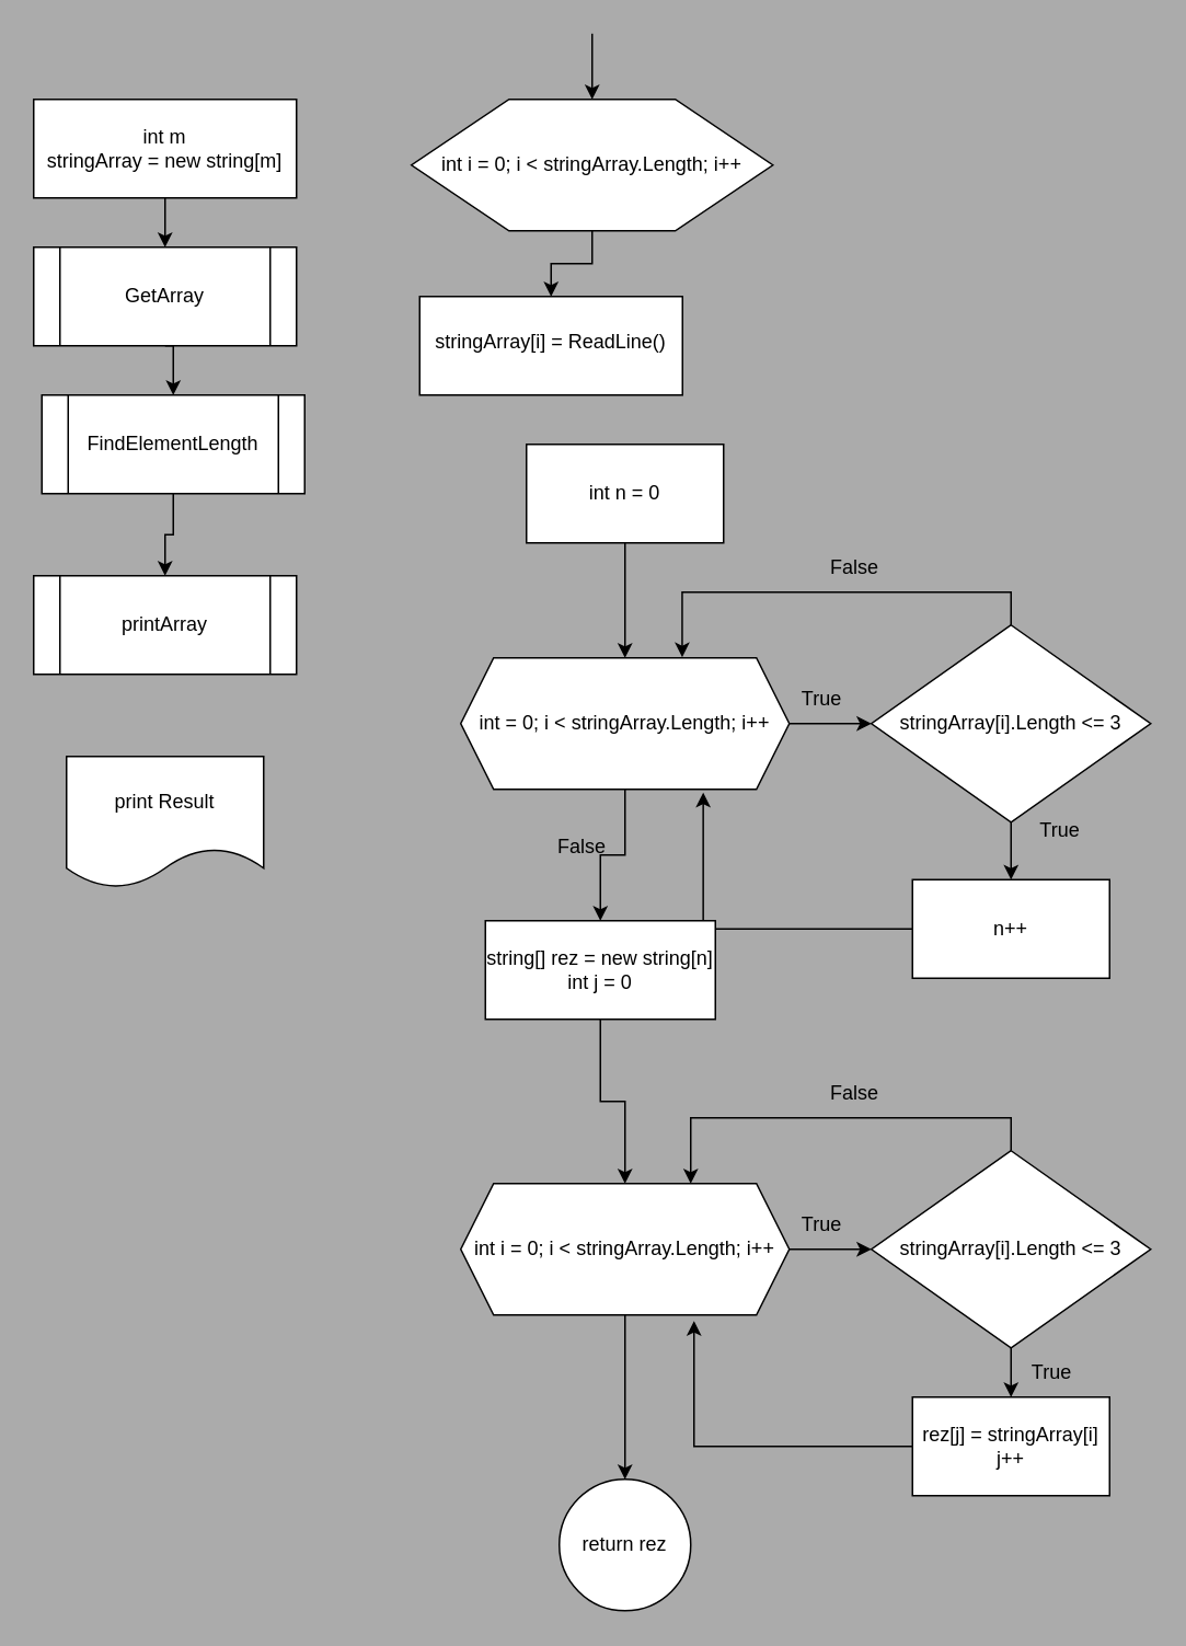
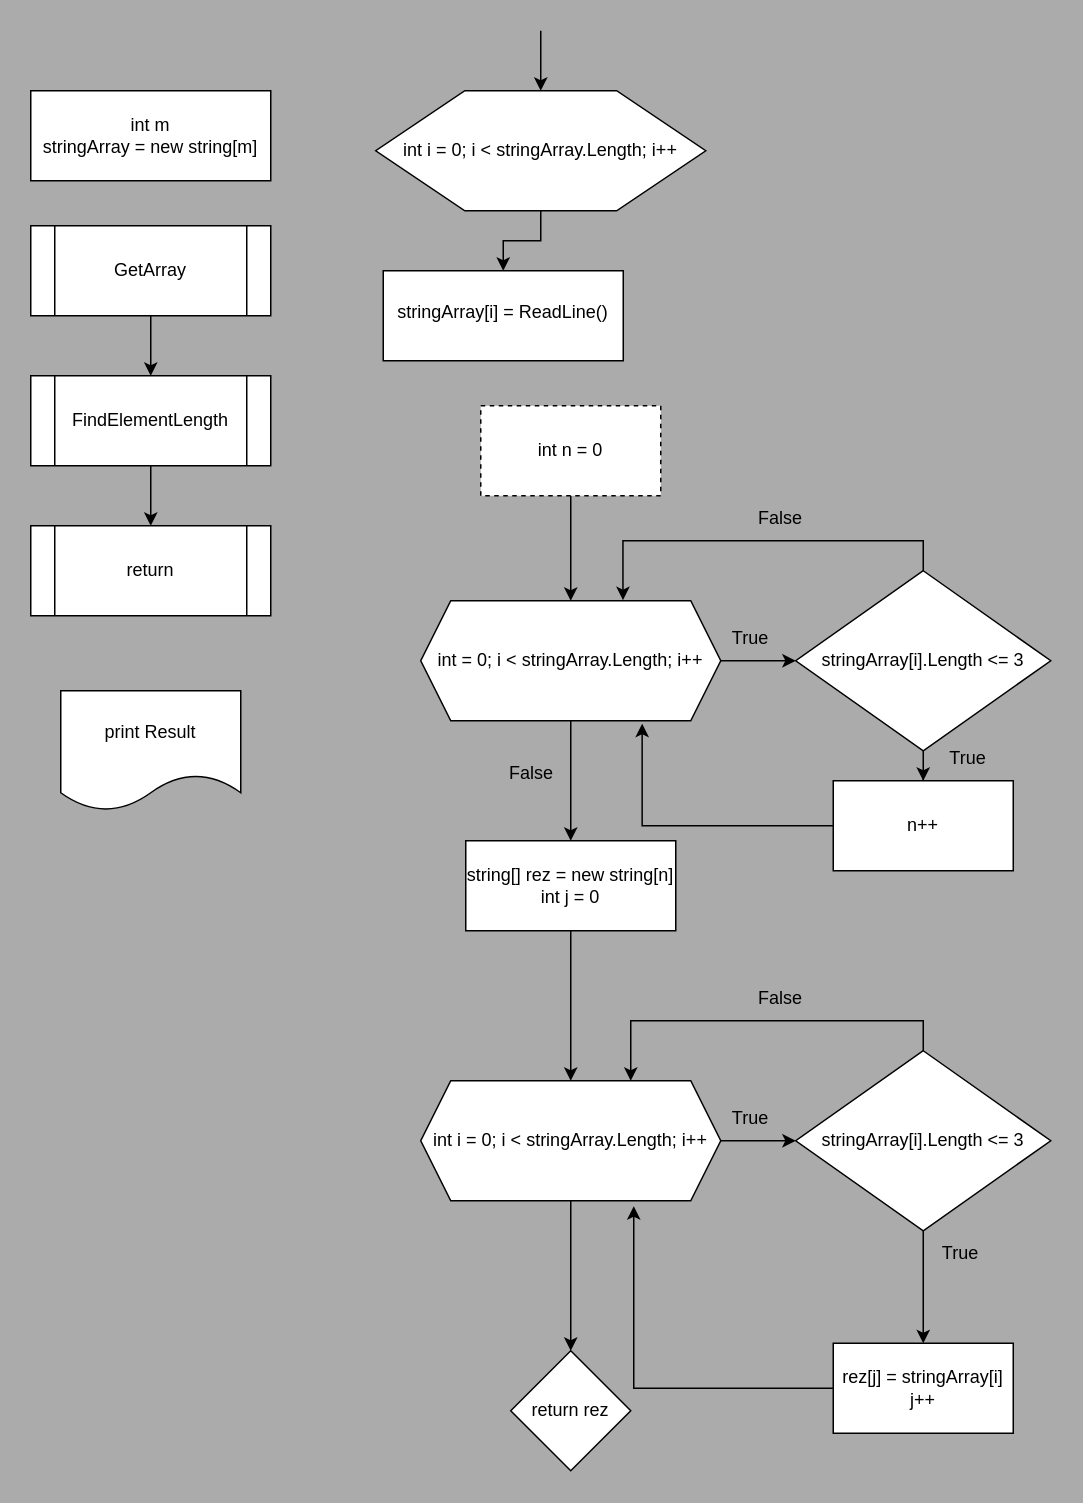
  <mxCell id="0" />
  <mxCell id="1" parent="0" />
- <mxCell id="2" style="edgeStyle=orthogonalEdgeStyle;rounded=0;orthogonalLoop=1;jettySize=auto;html=1;exitX=0.5;exitY=1;exitDx=0;exitDy=0;entryX=0.5;entryY=0;entryDx=0;entryDy=0;" edge="1" parent="1" source="3" target="5"><mxGeometry relative="1" as="geometry" /></mxCell>
  <mxCell id="3" value="int m&lt;br&gt;stringArray = new string[m]" style="rounded=0;whiteSpace=wrap;html=1;" vertex="1" parent="1"><mxGeometry x="20" y="60" width="160" height="60" as="geometry" /></mxCell>
  <mxCell id="4" style="edgeStyle=orthogonalEdgeStyle;rounded=0;orthogonalLoop=1;jettySize=auto;html=1;exitX=0.5;exitY=1;exitDx=0;exitDy=0;entryX=0.5;entryY=0;entryDx=0;entryDy=0;" edge="1" parent="1" source="5" target="7"><mxGeometry relative="1" as="geometry" /></mxCell>
  <mxCell id="5" value="GetArray" style="shape=process;whiteSpace=wrap;html=1;backgroundOutline=1;" vertex="1" parent="1"><mxGeometry x="20" y="150" width="160" height="60" as="geometry" /></mxCell>
  <mxCell id="6" style="edgeStyle=orthogonalEdgeStyle;rounded=0;orthogonalLoop=1;jettySize=auto;html=1;exitX=0.5;exitY=1;exitDx=0;exitDy=0;entryX=0.5;entryY=0;entryDx=0;entryDy=0;" edge="1" parent="1" source="7" target="8"><mxGeometry relative="1" as="geometry" /></mxCell>
- <mxCell id="7" value="FindElementLength" style="shape=process;whiteSpace=wrap;html=1;backgroundOutline=1;" vertex="1" parent="1"><mxGeometry x="25" y="240" width="160" height="60" as="geometry" /></mxCell>
- <mxCell id="8" value="printArray" style="shape=process;whiteSpace=wrap;html=1;backgroundOutline=1;" vertex="1" parent="1"><mxGeometry x="20" y="350" width="160" height="60" as="geometry" /></mxCell>
+ <mxCell id="7" value="FindElementLength" style="shape=process;whiteSpace=wrap;html=1;backgroundOutline=1;" vertex="1" parent="1"><mxGeometry x="20" y="250" width="160" height="60" as="geometry" /></mxCell>
+ <mxCell id="8" value="return" style="shape=process;whiteSpace=wrap;html=1;backgroundOutline=1;" vertex="1" parent="1"><mxGeometry x="20" y="350" width="160" height="60" as="geometry" /></mxCell>
  <mxCell id="9" value="print Result" style="shape=document;whiteSpace=wrap;html=1;boundedLbl=1;" vertex="1" parent="1"><mxGeometry x="40" y="460" width="120" height="80" as="geometry" /></mxCell>
  <mxCell id="10" value="" style="endArrow=classic;html=1;rounded=0;entryX=0.5;entryY=0;entryDx=0;entryDy=0;entryPerimeter=0;" edge="1" parent="1" target="12"><mxGeometry width="50" height="50" relative="1" as="geometry"><mxPoint x="360" y="20" as="sourcePoint" /><mxPoint x="360" y="70" as="targetPoint" /></mxGeometry></mxCell>
  <mxCell id="11" value="" style="edgeStyle=orthogonalEdgeStyle;rounded=0;orthogonalLoop=1;jettySize=auto;html=1;" edge="1" parent="1" source="12" target="14"><mxGeometry relative="1" as="geometry" /></mxCell>
  <mxCell id="12" value="" style="verticalLabelPosition=bottom;verticalAlign=top;html=1;shape=hexagon;perimeter=hexagonPerimeter2;arcSize=6;size=0.27;" vertex="1" parent="1"><mxGeometry x="250" y="60" width="220" height="80" as="geometry" /></mxCell>
  <mxCell id="13" value="int i = 0; i &amp;lt; stringArray.Length; i++" style="text;html=1;strokeColor=none;fillColor=none;align=center;verticalAlign=middle;whiteSpace=wrap;rounded=0;" vertex="1" parent="1"><mxGeometry x="260" y="85" width="200" height="30" as="geometry" /></mxCell>
  <mxCell id="14" value="&lt;br&gt;stringArray[i] = ReadLine()" style="whiteSpace=wrap;html=1;verticalAlign=top;arcSize=6;" vertex="1" parent="1"><mxGeometry x="255" y="180" width="160" height="60" as="geometry" /></mxCell>
  <mxCell id="15" value="" style="edgeStyle=orthogonalEdgeStyle;rounded=0;orthogonalLoop=1;jettySize=auto;html=1;" edge="1" parent="1" source="16" target="19"><mxGeometry relative="1" as="geometry" /></mxCell>
- <mxCell id="16" value="int n = 0" style="rounded=0;whiteSpace=wrap;html=1;" vertex="1" parent="1"><mxGeometry x="320" y="270" width="120" height="60" as="geometry" /></mxCell>
+ <mxCell id="16" value="int n = 0" style="rounded=0;whiteSpace=wrap;html=1;dashed=1;" vertex="1" parent="1"><mxGeometry x="320" y="270" width="120" height="60" as="geometry" /></mxCell>
  <mxCell id="17" value="" style="edgeStyle=orthogonalEdgeStyle;rounded=0;orthogonalLoop=1;jettySize=auto;html=1;" edge="1" parent="1" source="19" target="22"><mxGeometry relative="1" as="geometry" /></mxCell>
  <mxCell id="18" value="" style="edgeStyle=orthogonalEdgeStyle;rounded=0;orthogonalLoop=1;jettySize=auto;html=1;" edge="1" parent="1" source="19" target="29"><mxGeometry relative="1" as="geometry" /></mxCell>
  <mxCell id="19" value="int = 0; i &amp;lt; stringArray.Length; i++" style="shape=hexagon;perimeter=hexagonPerimeter2;whiteSpace=wrap;html=1;fixedSize=1;rounded=0;" vertex="1" parent="1"><mxGeometry x="280" y="400" width="200" height="80" as="geometry" /></mxCell>
  <mxCell id="20" value="" style="edgeStyle=orthogonalEdgeStyle;rounded=0;orthogonalLoop=1;jettySize=auto;html=1;" edge="1" parent="1" source="22" target="24"><mxGeometry relative="1" as="geometry" /></mxCell>
  <mxCell id="21" style="edgeStyle=orthogonalEdgeStyle;rounded=0;orthogonalLoop=1;jettySize=auto;html=1;exitX=0.5;exitY=0;exitDx=0;exitDy=0;entryX=0.674;entryY=-0.005;entryDx=0;entryDy=0;entryPerimeter=0;" edge="1" parent="1" source="22" target="19"><mxGeometry relative="1" as="geometry" /></mxCell>
  <mxCell id="22" value="stringArray[i].Length &amp;lt;= 3" style="rhombus;whiteSpace=wrap;html=1;rounded=0;" vertex="1" parent="1"><mxGeometry x="530" y="380" width="170" height="120" as="geometry" /></mxCell>
  <mxCell id="23" style="edgeStyle=orthogonalEdgeStyle;rounded=0;orthogonalLoop=1;jettySize=auto;html=1;exitX=0;exitY=0.5;exitDx=0;exitDy=0;entryX=0.738;entryY=1.025;entryDx=0;entryDy=0;entryPerimeter=0;" edge="1" parent="1" source="24" target="19"><mxGeometry relative="1" as="geometry" /></mxCell>
- <mxCell id="24" value="n++" style="whiteSpace=wrap;html=1;rounded=0;" vertex="1" parent="1"><mxGeometry x="555" y="535" width="120" height="60" as="geometry" /></mxCell>
+ <mxCell id="24" value="n++" style="whiteSpace=wrap;html=1;rounded=0;" vertex="1" parent="1"><mxGeometry x="555" y="520" width="120" height="60" as="geometry" /></mxCell>
  <mxCell id="25" value="True" style="text;html=1;strokeColor=none;fillColor=none;align=center;verticalAlign=middle;whiteSpace=wrap;rounded=0;" vertex="1" parent="1"><mxGeometry x="615" y="490" width="60" height="30" as="geometry" /></mxCell>
  <mxCell id="26" value="False" style="text;html=1;strokeColor=none;fillColor=none;align=center;verticalAlign=middle;whiteSpace=wrap;rounded=0;" vertex="1" parent="1"><mxGeometry x="490" y="330" width="60" height="30" as="geometry" /></mxCell>
  <mxCell id="27" value="True" style="text;html=1;strokeColor=none;fillColor=none;align=center;verticalAlign=middle;whiteSpace=wrap;rounded=0;" vertex="1" parent="1"><mxGeometry x="470" y="410" width="60" height="30" as="geometry" /></mxCell>
  <mxCell id="28" value="" style="edgeStyle=orthogonalEdgeStyle;rounded=0;orthogonalLoop=1;jettySize=auto;html=1;" edge="1" parent="1" source="29" target="33"><mxGeometry relative="1" as="geometry" /></mxCell>
- <mxCell id="29" value="string[] rez = new string[n]&lt;br&gt;int j = 0" style="whiteSpace=wrap;html=1;rounded=0;" vertex="1" parent="1"><mxGeometry x="295" y="560" width="140" height="60" as="geometry" /></mxCell>
+ <mxCell id="29" value="string[] rez = new string[n]&lt;br&gt;int j = 0" style="whiteSpace=wrap;html=1;rounded=0;" vertex="1" parent="1"><mxGeometry x="310" y="560" width="140" height="60" as="geometry" /></mxCell>
  <mxCell id="30" value="False" style="text;html=1;strokeColor=none;fillColor=none;align=center;verticalAlign=middle;whiteSpace=wrap;rounded=0;" vertex="1" parent="1"><mxGeometry x="324" y="500" width="60" height="30" as="geometry" /></mxCell>
  <mxCell id="31" value="" style="edgeStyle=orthogonalEdgeStyle;rounded=0;orthogonalLoop=1;jettySize=auto;html=1;" edge="1" parent="1" source="33" target="36"><mxGeometry relative="1" as="geometry" /></mxCell>
  <mxCell id="32" value="" style="edgeStyle=orthogonalEdgeStyle;rounded=0;orthogonalLoop=1;jettySize=auto;html=1;" edge="1" parent="1" source="33" target="42"><mxGeometry relative="1" as="geometry" /></mxCell>
  <mxCell id="33" value="int i = 0; i &amp;lt; stringArray.Length; i++" style="shape=hexagon;perimeter=hexagonPerimeter2;whiteSpace=wrap;html=1;fixedSize=1;rounded=0;" vertex="1" parent="1"><mxGeometry x="280" y="720" width="200" height="80" as="geometry" /></mxCell>
  <mxCell id="34" style="edgeStyle=orthogonalEdgeStyle;rounded=0;orthogonalLoop=1;jettySize=auto;html=1;exitX=0.5;exitY=0;exitDx=0;exitDy=0;entryX=0.7;entryY=0;entryDx=0;entryDy=0;entryPerimeter=0;" edge="1" parent="1" source="36" target="33"><mxGeometry relative="1" as="geometry" /></mxCell>
  <mxCell id="35" value="" style="edgeStyle=orthogonalEdgeStyle;rounded=0;orthogonalLoop=1;jettySize=auto;html=1;" edge="1" parent="1" source="36" target="38"><mxGeometry relative="1" as="geometry" /></mxCell>
  <mxCell id="36" value="stringArray[i].Length &amp;lt;= 3" style="rhombus;whiteSpace=wrap;html=1;rounded=0;" vertex="1" parent="1"><mxGeometry x="530" y="700" width="170" height="120" as="geometry" /></mxCell>
  <mxCell id="37" style="edgeStyle=orthogonalEdgeStyle;rounded=0;orthogonalLoop=1;jettySize=auto;html=1;exitX=0;exitY=0.5;exitDx=0;exitDy=0;entryX=0.71;entryY=1.045;entryDx=0;entryDy=0;entryPerimeter=0;" edge="1" parent="1" source="38" target="33"><mxGeometry relative="1" as="geometry" /></mxCell>
- <mxCell id="38" value="rez[j] = stringArray[i]&lt;br&gt;j++" style="whiteSpace=wrap;html=1;rounded=0;" vertex="1" parent="1"><mxGeometry x="555" y="850" width="120" height="60" as="geometry" /></mxCell>
+ <mxCell id="38" value="rez[j] = stringArray[i]&lt;br&gt;j++" style="whiteSpace=wrap;html=1;rounded=0;" vertex="1" parent="1"><mxGeometry x="555" y="895" width="120" height="60" as="geometry" /></mxCell>
  <mxCell id="39" value="True" style="text;html=1;strokeColor=none;fillColor=none;align=center;verticalAlign=middle;whiteSpace=wrap;rounded=0;" vertex="1" parent="1"><mxGeometry x="470" y="730" width="60" height="30" as="geometry" /></mxCell>
  <mxCell id="40" value="True" style="text;html=1;strokeColor=none;fillColor=none;align=center;verticalAlign=middle;whiteSpace=wrap;rounded=0;" vertex="1" parent="1"><mxGeometry x="610" y="820" width="60" height="30" as="geometry" /></mxCell>
  <mxCell id="41" value="False" style="text;html=1;strokeColor=none;fillColor=none;align=center;verticalAlign=middle;whiteSpace=wrap;rounded=0;" vertex="1" parent="1"><mxGeometry x="490" y="650" width="60" height="30" as="geometry" /></mxCell>
- <mxCell id="42" value="return rez" style="ellipse;whiteSpace=wrap;html=1;rounded=0;" vertex="1" parent="1"><mxGeometry x="340" y="900" width="80" height="80" as="geometry" /></mxCell>
+ <mxCell id="42" value="return rez" style="rhombus;whiteSpace=wrap;html=1;" vertex="1" parent="1"><mxGeometry x="340" y="900" width="80" height="80" as="geometry" /></mxCell>
